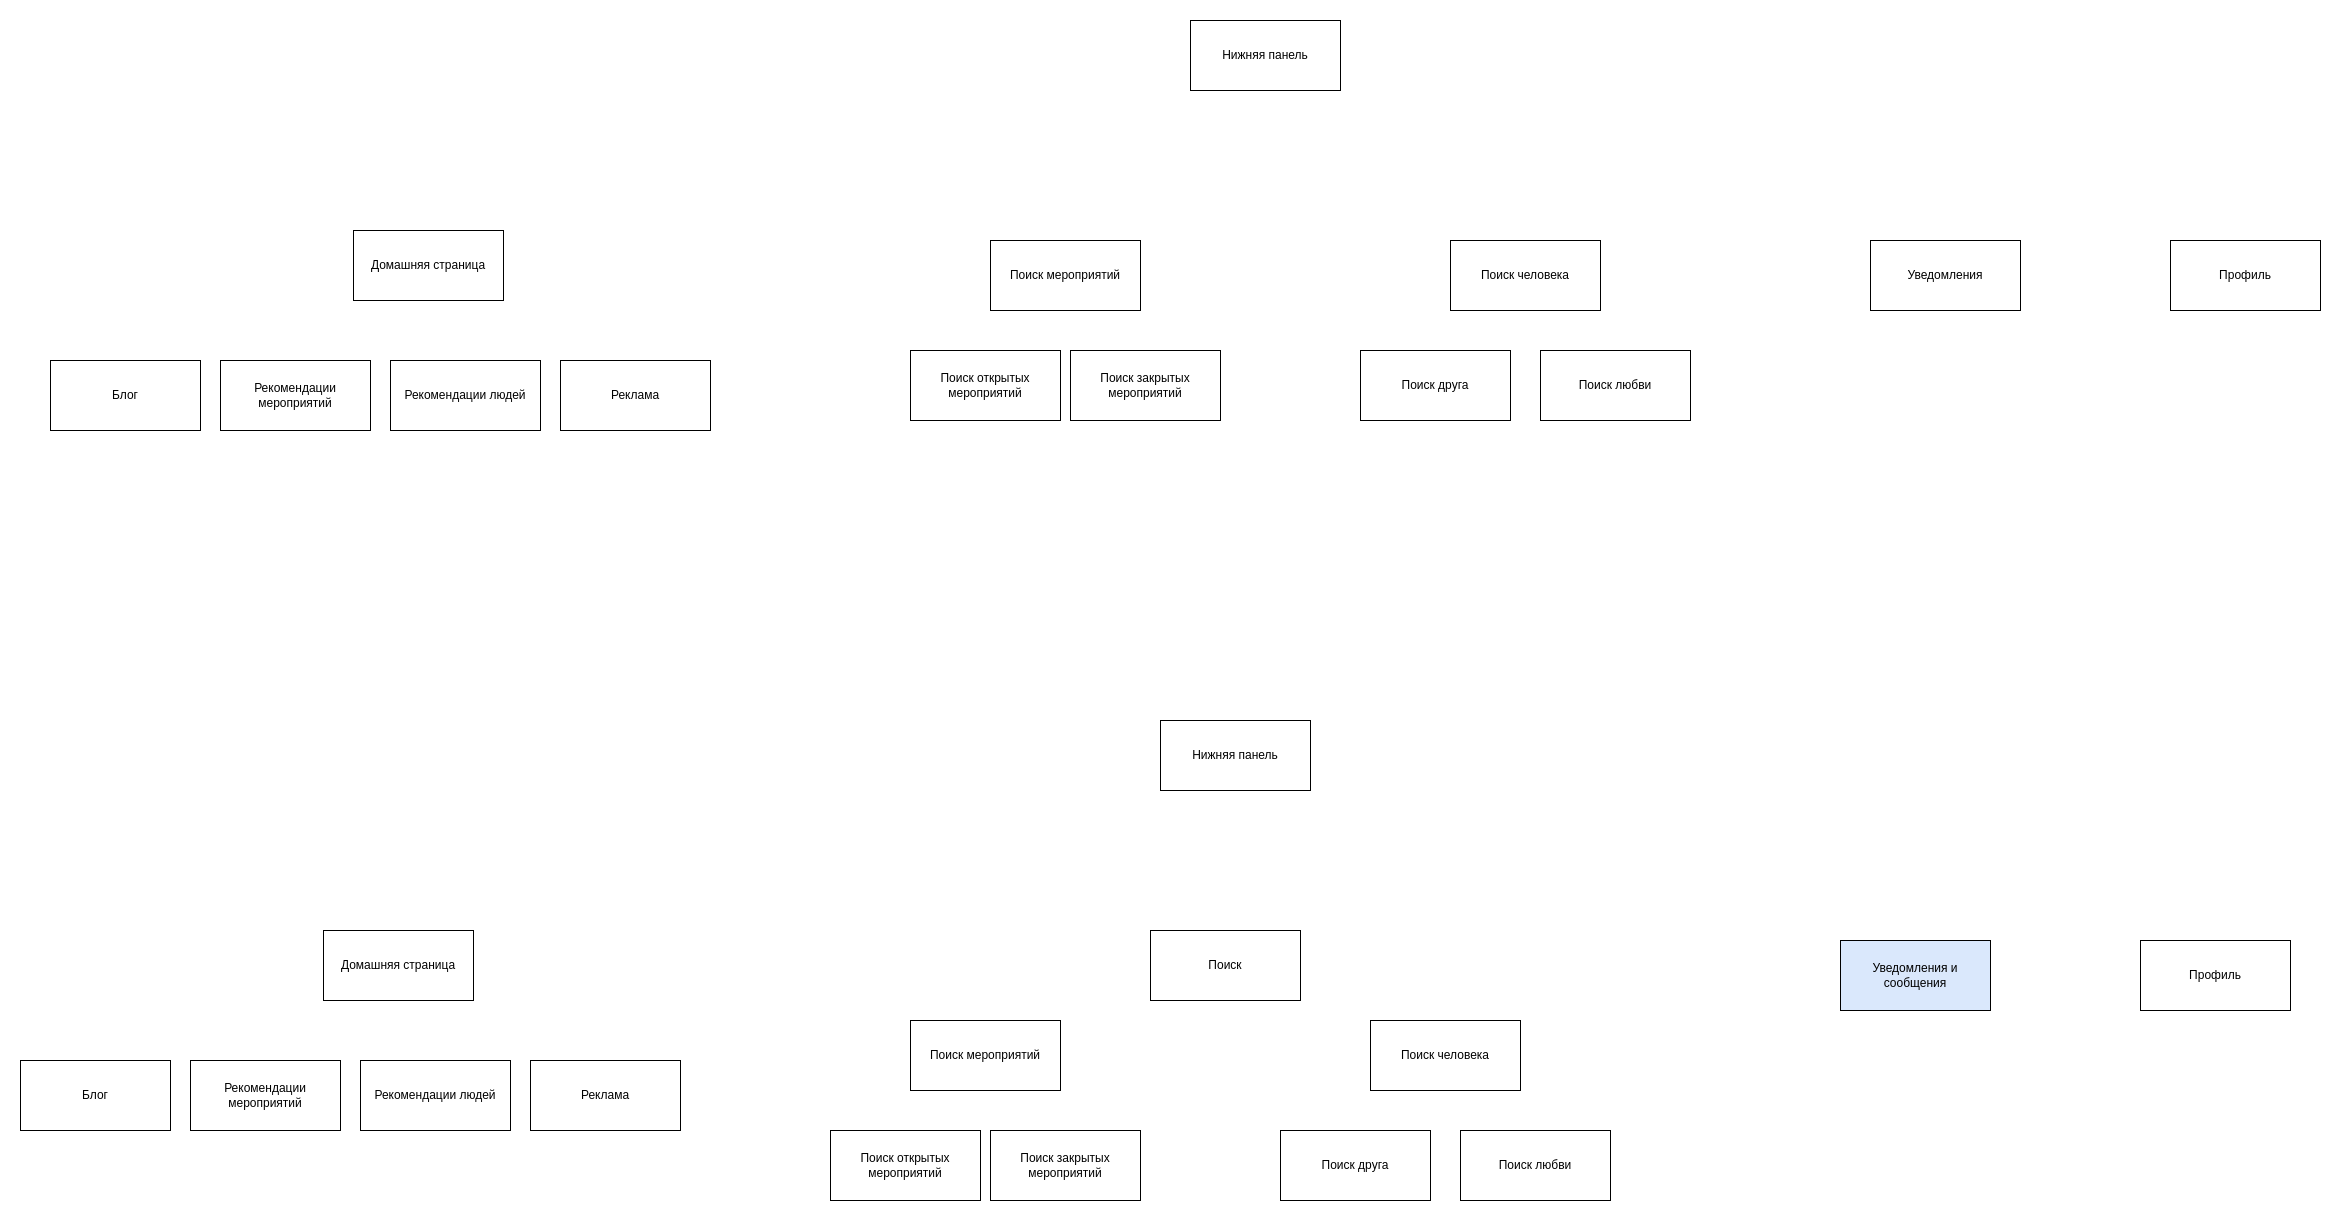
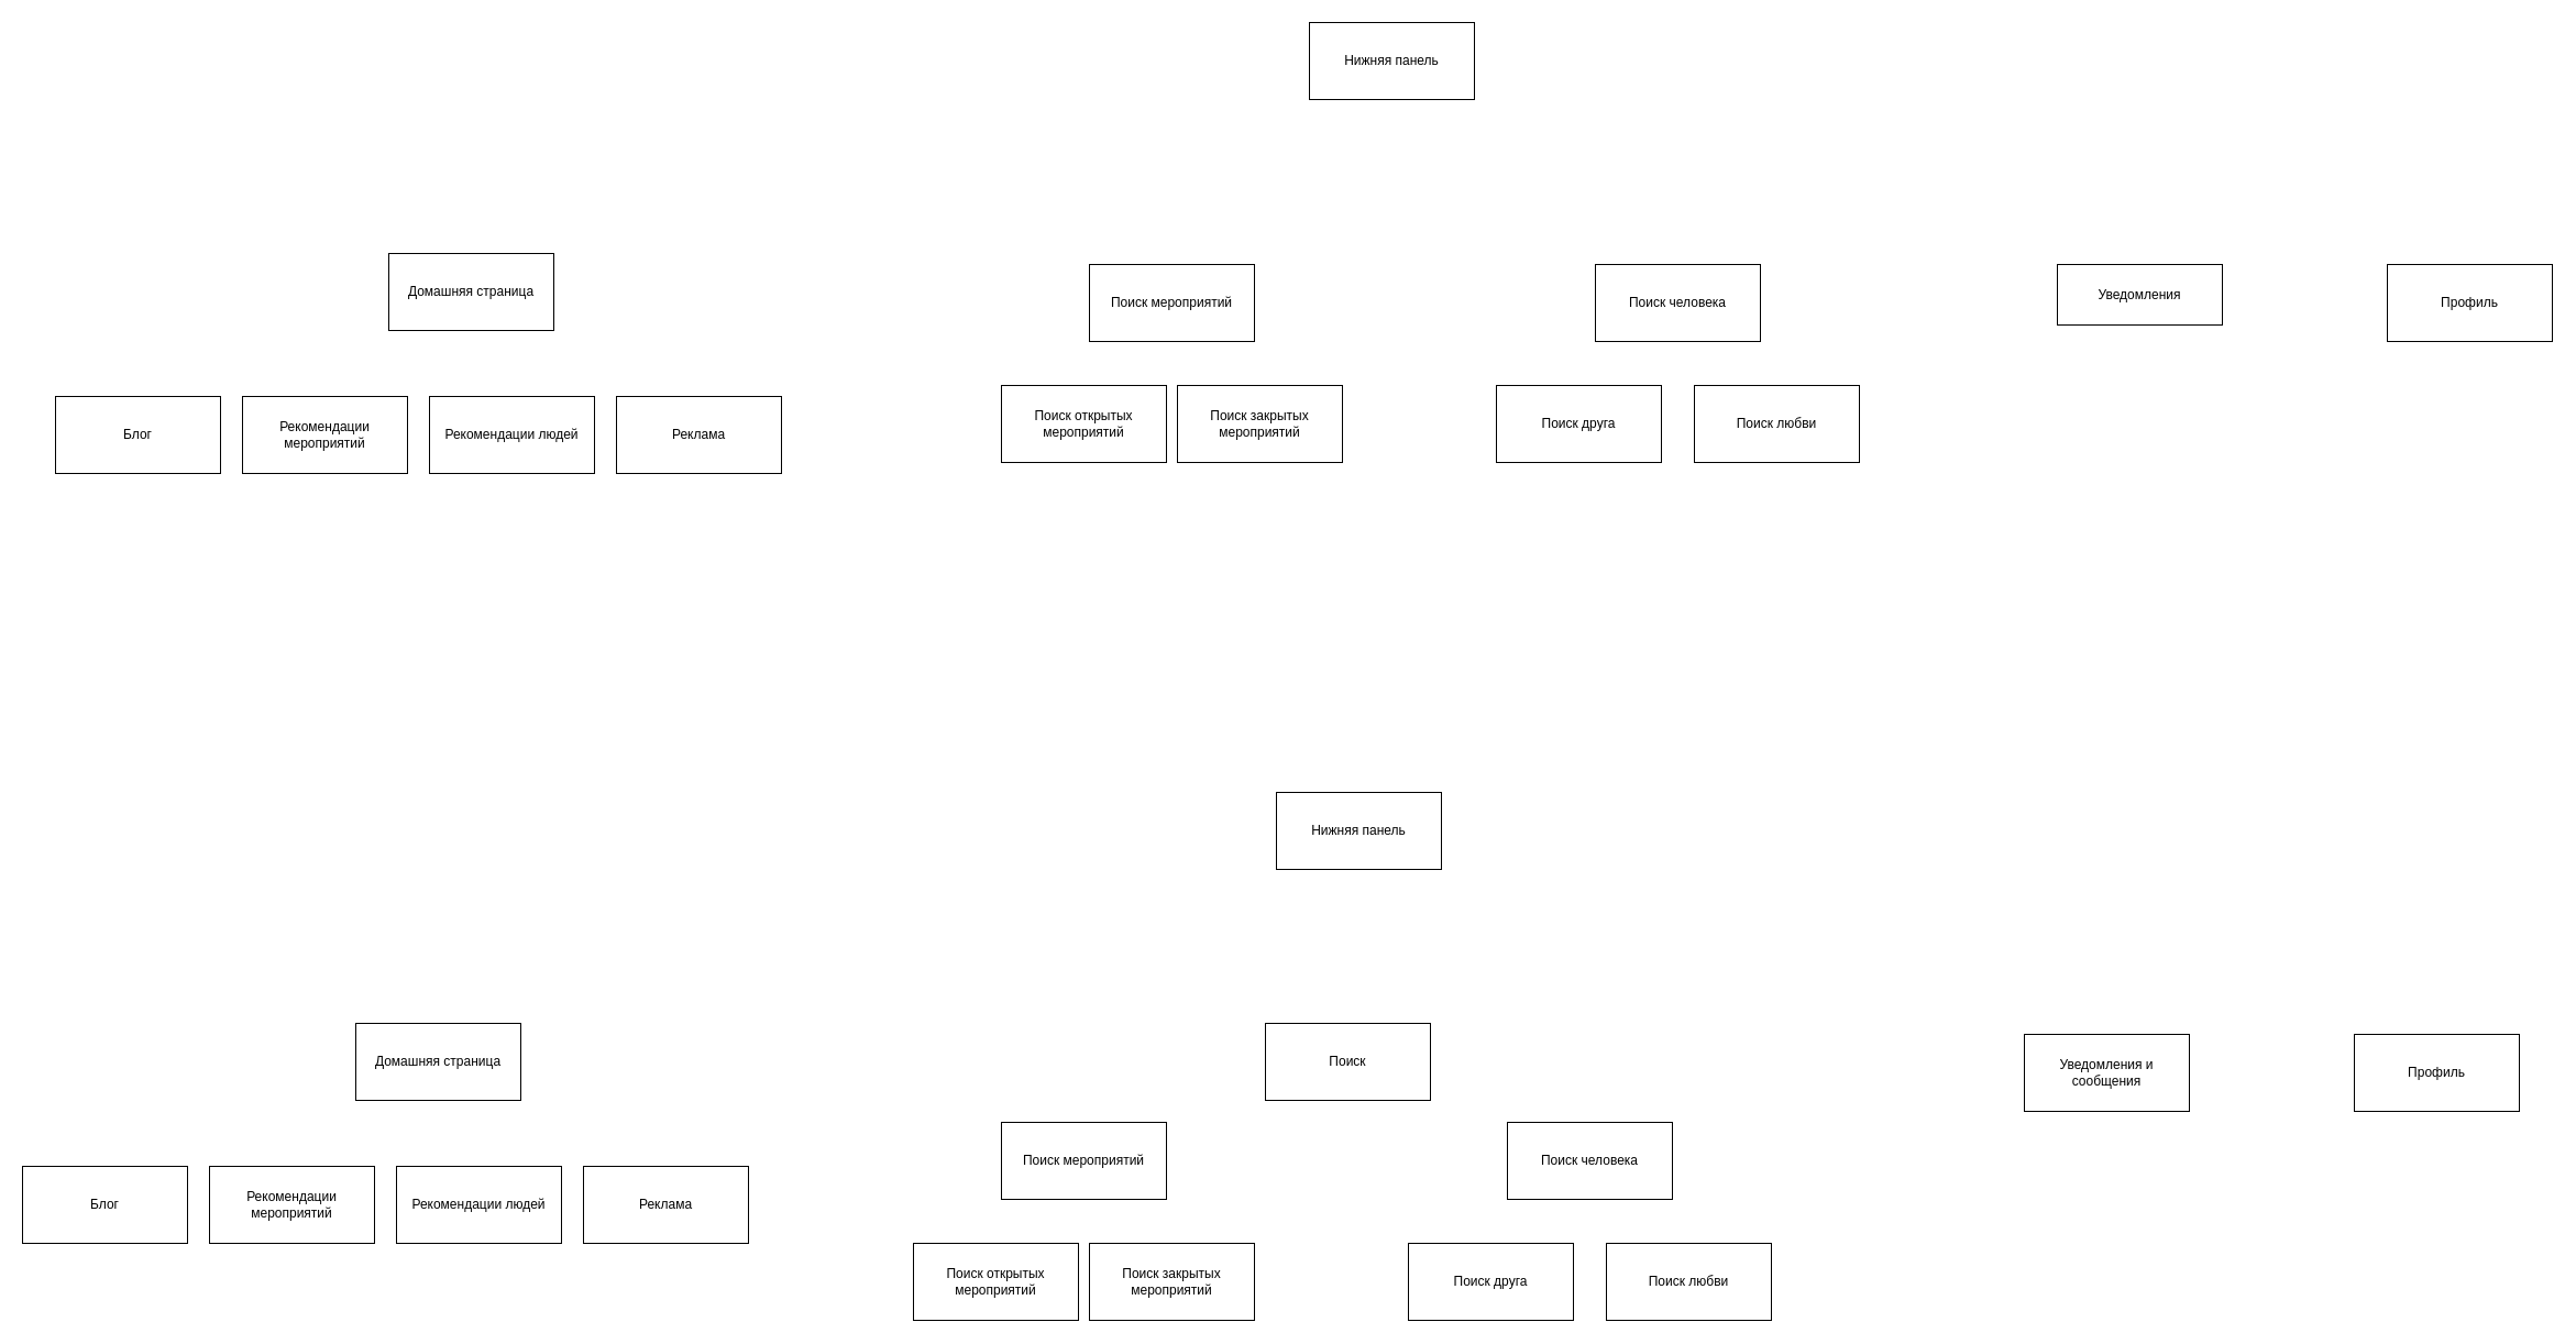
  <mxCell id="0" />
  <mxCell id="1" parent="0" />
  <mxCell id="2" value="Домашняя страница" style="rounded=0;whiteSpace=wrap;html=1;" vertex="1" parent="1"><mxGeometry x="353" y="230" width="150" height="70" as="geometry" /></mxCell>
  <mxCell id="3" value="Поиск друга" style="rounded=0;whiteSpace=wrap;html=1;" vertex="1" parent="1"><mxGeometry x="1360" y="350" width="150" height="70" as="geometry" /></mxCell>
  <mxCell id="4" value="Поиск открытых мероприятий" style="rounded=0;whiteSpace=wrap;html=1;" vertex="1" parent="1"><mxGeometry x="910" y="350" width="150" height="70" as="geometry" /></mxCell>
  <mxCell id="5" value="Профиль" style="rounded=0;whiteSpace=wrap;html=1;" vertex="1" parent="1"><mxGeometry x="2170" y="240" width="150" height="70" as="geometry" /></mxCell>
  <mxCell id="6" value="Поиск закрытых мероприятий" style="rounded=0;whiteSpace=wrap;html=1;" vertex="1" parent="1"><mxGeometry x="1070" y="350" width="150" height="70" as="geometry" /></mxCell>
  <mxCell id="7" value="Нижняя панель" style="rounded=0;whiteSpace=wrap;html=1;" vertex="1" parent="1"><mxGeometry x="1190" y="20" width="150" height="70" as="geometry" /></mxCell>
  <mxCell id="8" value="Поиск мероприятий" style="rounded=0;whiteSpace=wrap;html=1;" vertex="1" parent="1"><mxGeometry x="990" y="240" width="150" height="70" as="geometry" /></mxCell>
  <mxCell id="9" value="Поиск любви" style="rounded=0;whiteSpace=wrap;html=1;" vertex="1" parent="1"><mxGeometry x="1540" y="350" width="150" height="70" as="geometry" /></mxCell>
  <mxCell id="10" value="Блог" style="rounded=0;whiteSpace=wrap;html=1;" vertex="1" parent="1"><mxGeometry x="50" y="360" width="150" height="70" as="geometry" /></mxCell>
  <mxCell id="11" value="Рекомендации мероприятий" style="rounded=0;whiteSpace=wrap;html=1;" vertex="1" parent="1"><mxGeometry x="220" y="360" width="150" height="70" as="geometry" /></mxCell>
  <mxCell id="12" value="Реклама" style="rounded=0;whiteSpace=wrap;html=1;" vertex="1" parent="1"><mxGeometry x="560" y="360" width="150" height="70" as="geometry" /></mxCell>
  <mxCell id="13" value="Поиск человека" style="rounded=0;whiteSpace=wrap;html=1;" vertex="1" parent="1"><mxGeometry x="1450" y="240" width="150" height="70" as="geometry" /></mxCell>
- <mxCell id="14" value="Уведомления" style="rounded=0;whiteSpace=wrap;html=1;" vertex="1" parent="1"><mxGeometry x="1870" y="240" width="150" height="70" as="geometry" /></mxCell>
+ <mxCell id="14" value="Уведомления" style="rounded=0;whiteSpace=wrap;html=1;" vertex="1" parent="1"><mxGeometry x="1870" y="240" width="150" height="55" as="geometry" /></mxCell>
  <mxCell id="15" value="Рекомендации людей" style="rounded=0;whiteSpace=wrap;html=1;" vertex="1" parent="1"><mxGeometry x="390" y="360" width="150" height="70" as="geometry" /></mxCell>
  <mxCell id="16" value="Домашняя страница" style="rounded=0;whiteSpace=wrap;html=1;" vertex="1" parent="1"><mxGeometry x="323" y="930" width="150" height="70" as="geometry" /></mxCell>
  <mxCell id="17" value="Поиск друга" style="rounded=0;whiteSpace=wrap;html=1;" vertex="1" parent="1"><mxGeometry x="1280" y="1130" width="150" height="70" as="geometry" /></mxCell>
  <mxCell id="18" value="Поиск открытых мероприятий" style="rounded=0;whiteSpace=wrap;html=1;" vertex="1" parent="1"><mxGeometry x="830" y="1130" width="150" height="70" as="geometry" /></mxCell>
  <mxCell id="19" value="Профиль" style="rounded=0;whiteSpace=wrap;html=1;" vertex="1" parent="1"><mxGeometry x="2140" y="940" width="150" height="70" as="geometry" /></mxCell>
  <mxCell id="20" value="Поиск закрытых мероприятий" style="rounded=0;whiteSpace=wrap;html=1;" vertex="1" parent="1"><mxGeometry x="990" y="1130" width="150" height="70" as="geometry" /></mxCell>
  <mxCell id="21" value="Нижняя панель" style="rounded=0;whiteSpace=wrap;html=1;" vertex="1" parent="1"><mxGeometry x="1160" y="720" width="150" height="70" as="geometry" /></mxCell>
  <mxCell id="22" value="Поиск мероприятий" style="rounded=0;whiteSpace=wrap;html=1;" vertex="1" parent="1"><mxGeometry x="910" y="1020" width="150" height="70" as="geometry" /></mxCell>
  <mxCell id="23" value="Поиск любви" style="rounded=0;whiteSpace=wrap;html=1;" vertex="1" parent="1"><mxGeometry x="1460" y="1130" width="150" height="70" as="geometry" /></mxCell>
  <mxCell id="24" value="Блог" style="rounded=0;whiteSpace=wrap;html=1;" vertex="1" parent="1"><mxGeometry x="20" y="1060" width="150" height="70" as="geometry" /></mxCell>
  <mxCell id="25" value="Рекомендации мероприятий" style="rounded=0;whiteSpace=wrap;html=1;" vertex="1" parent="1"><mxGeometry x="190" y="1060" width="150" height="70" as="geometry" /></mxCell>
  <mxCell id="26" value="Реклама" style="rounded=0;whiteSpace=wrap;html=1;" vertex="1" parent="1"><mxGeometry x="530" y="1060" width="150" height="70" as="geometry" /></mxCell>
  <mxCell id="27" value="Поиск человека" style="rounded=0;whiteSpace=wrap;html=1;" vertex="1" parent="1"><mxGeometry x="1370" y="1020" width="150" height="70" as="geometry" /></mxCell>
- <mxCell id="28" value="Уведомления и сообщения" style="rounded=0;whiteSpace=wrap;html=1;fillColor=#dae8fc;" vertex="1" parent="1"><mxGeometry x="1840" y="940" width="150" height="70" as="geometry" /></mxCell>
+ <mxCell id="28" value="Уведомления и сообщения" style="rounded=0;whiteSpace=wrap;html=1;" vertex="1" parent="1"><mxGeometry x="1840" y="940" width="150" height="70" as="geometry" /></mxCell>
  <mxCell id="29" value="Рекомендации людей" style="rounded=0;whiteSpace=wrap;html=1;" vertex="1" parent="1"><mxGeometry x="360" y="1060" width="150" height="70" as="geometry" /></mxCell>
  <mxCell id="30" value="Поиск" style="rounded=0;whiteSpace=wrap;html=1;" vertex="1" parent="1"><mxGeometry x="1150" y="930" width="150" height="70" as="geometry" /></mxCell>
